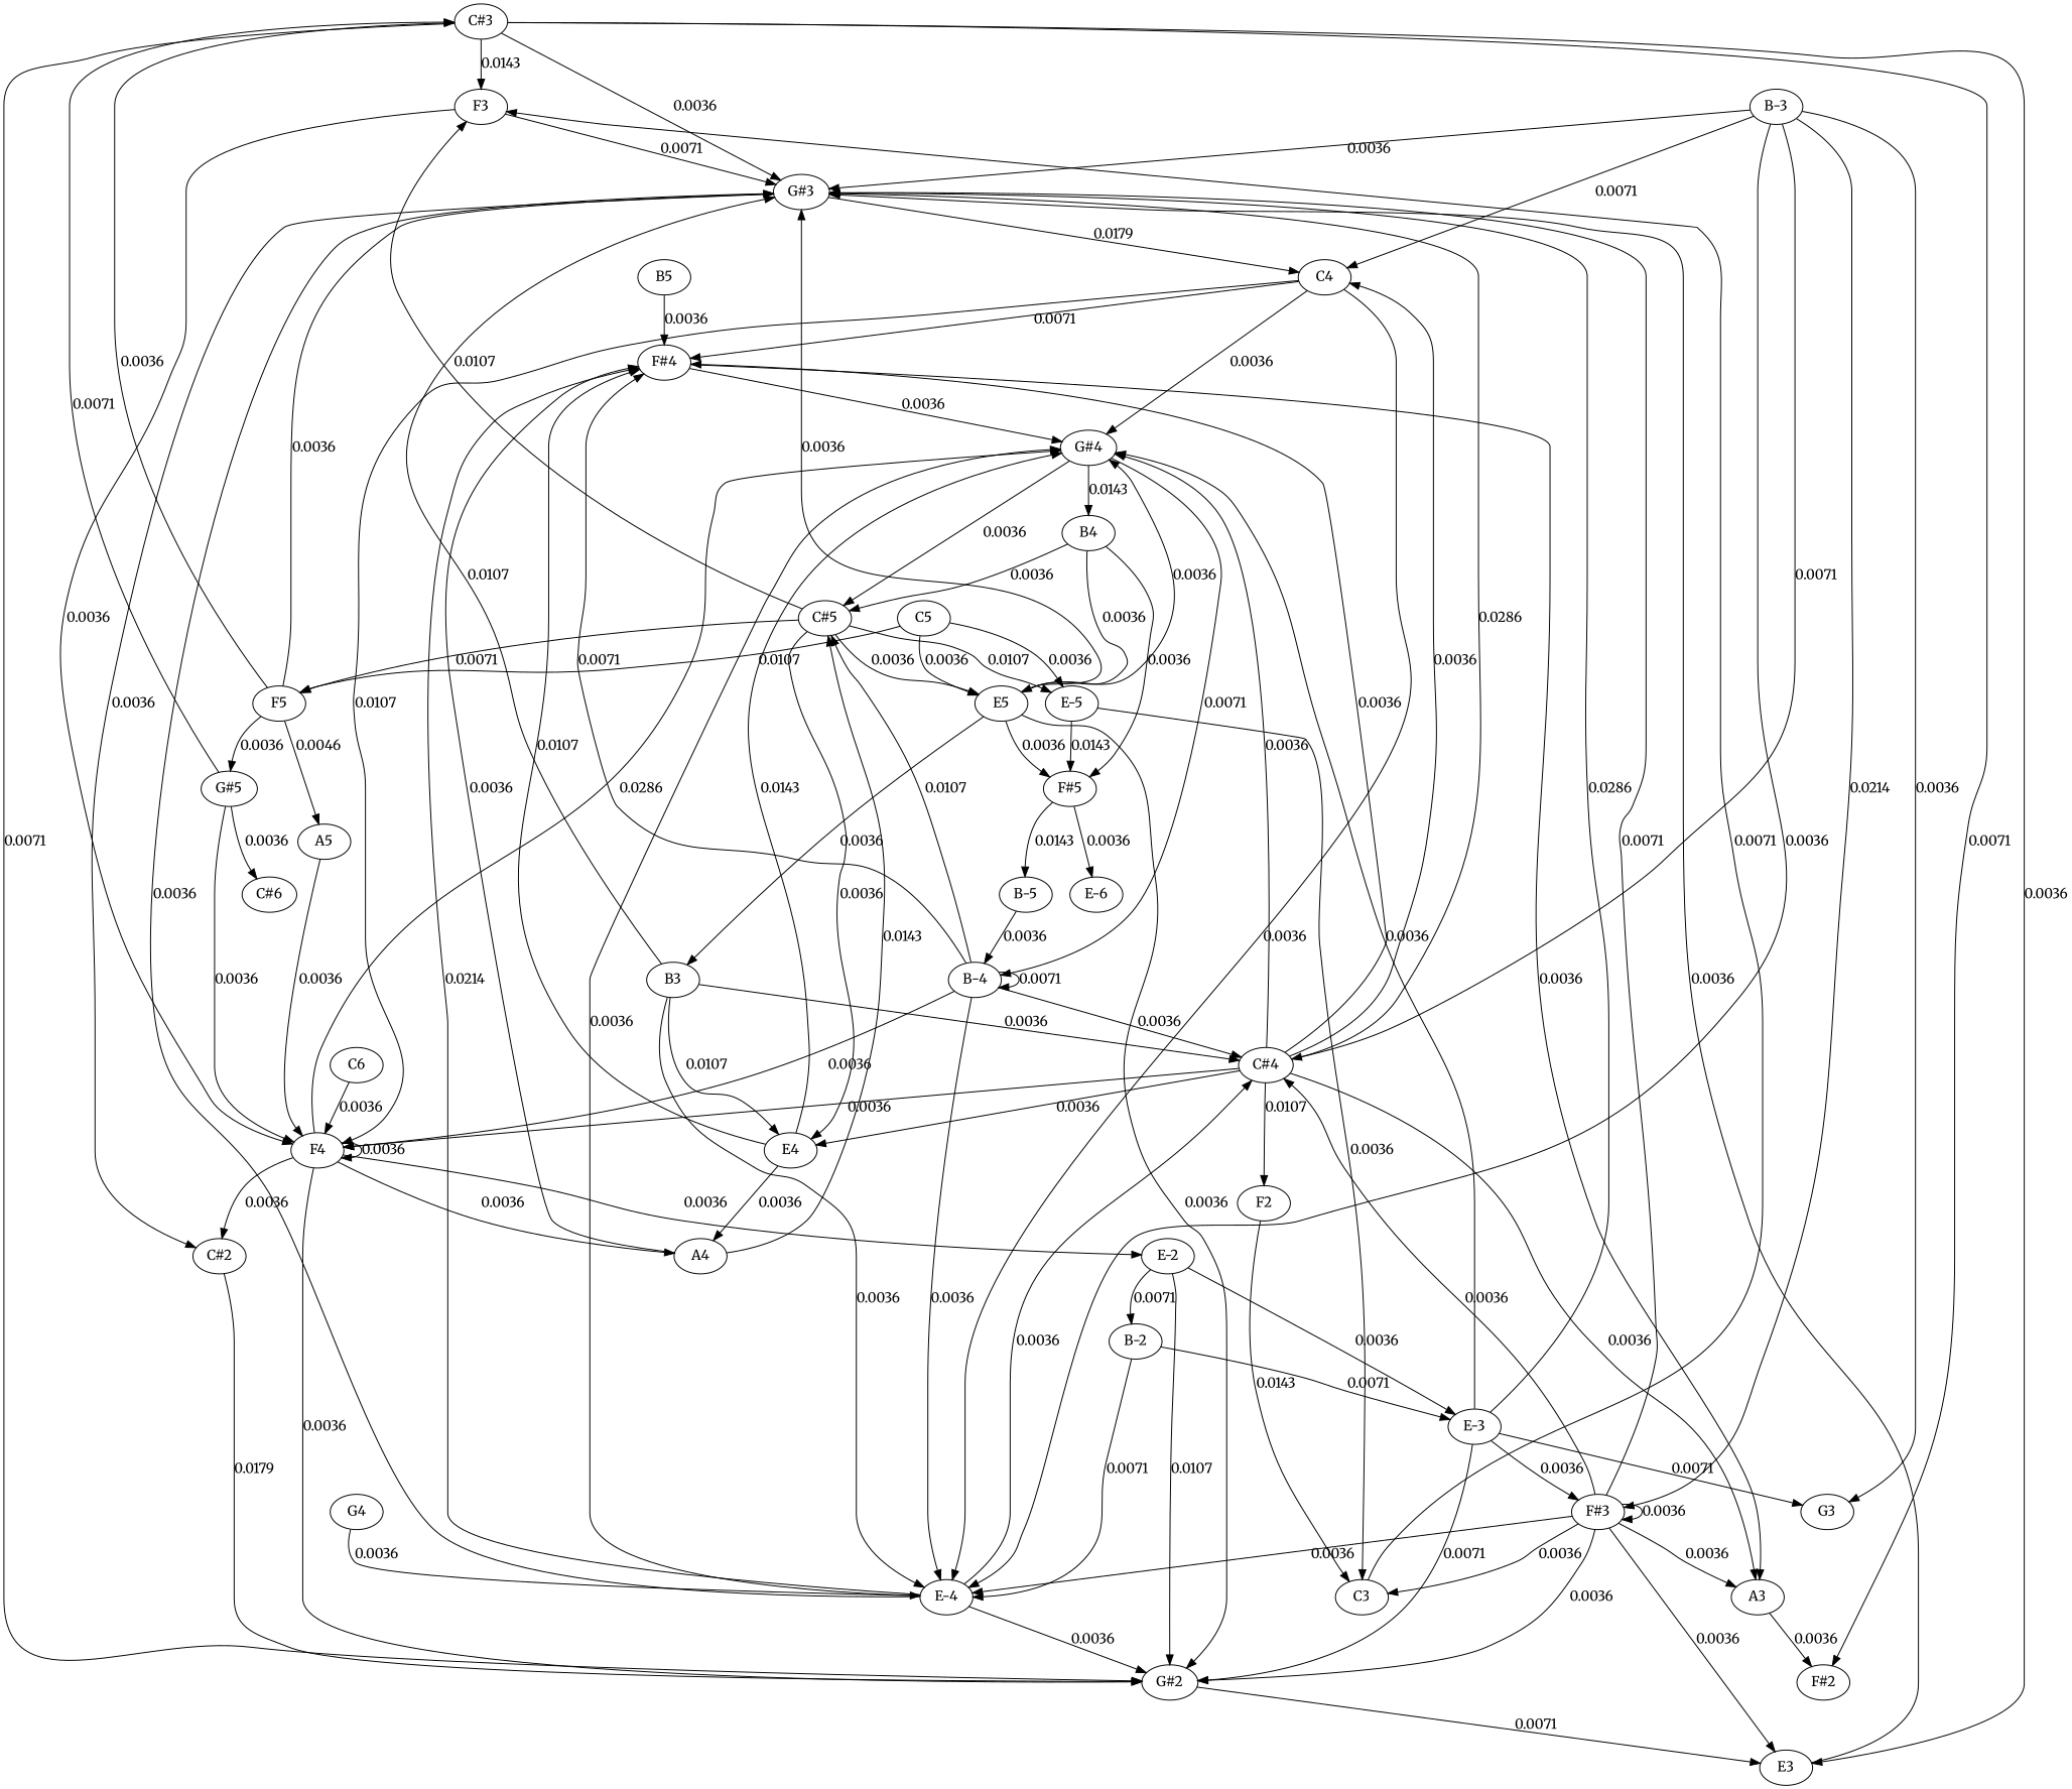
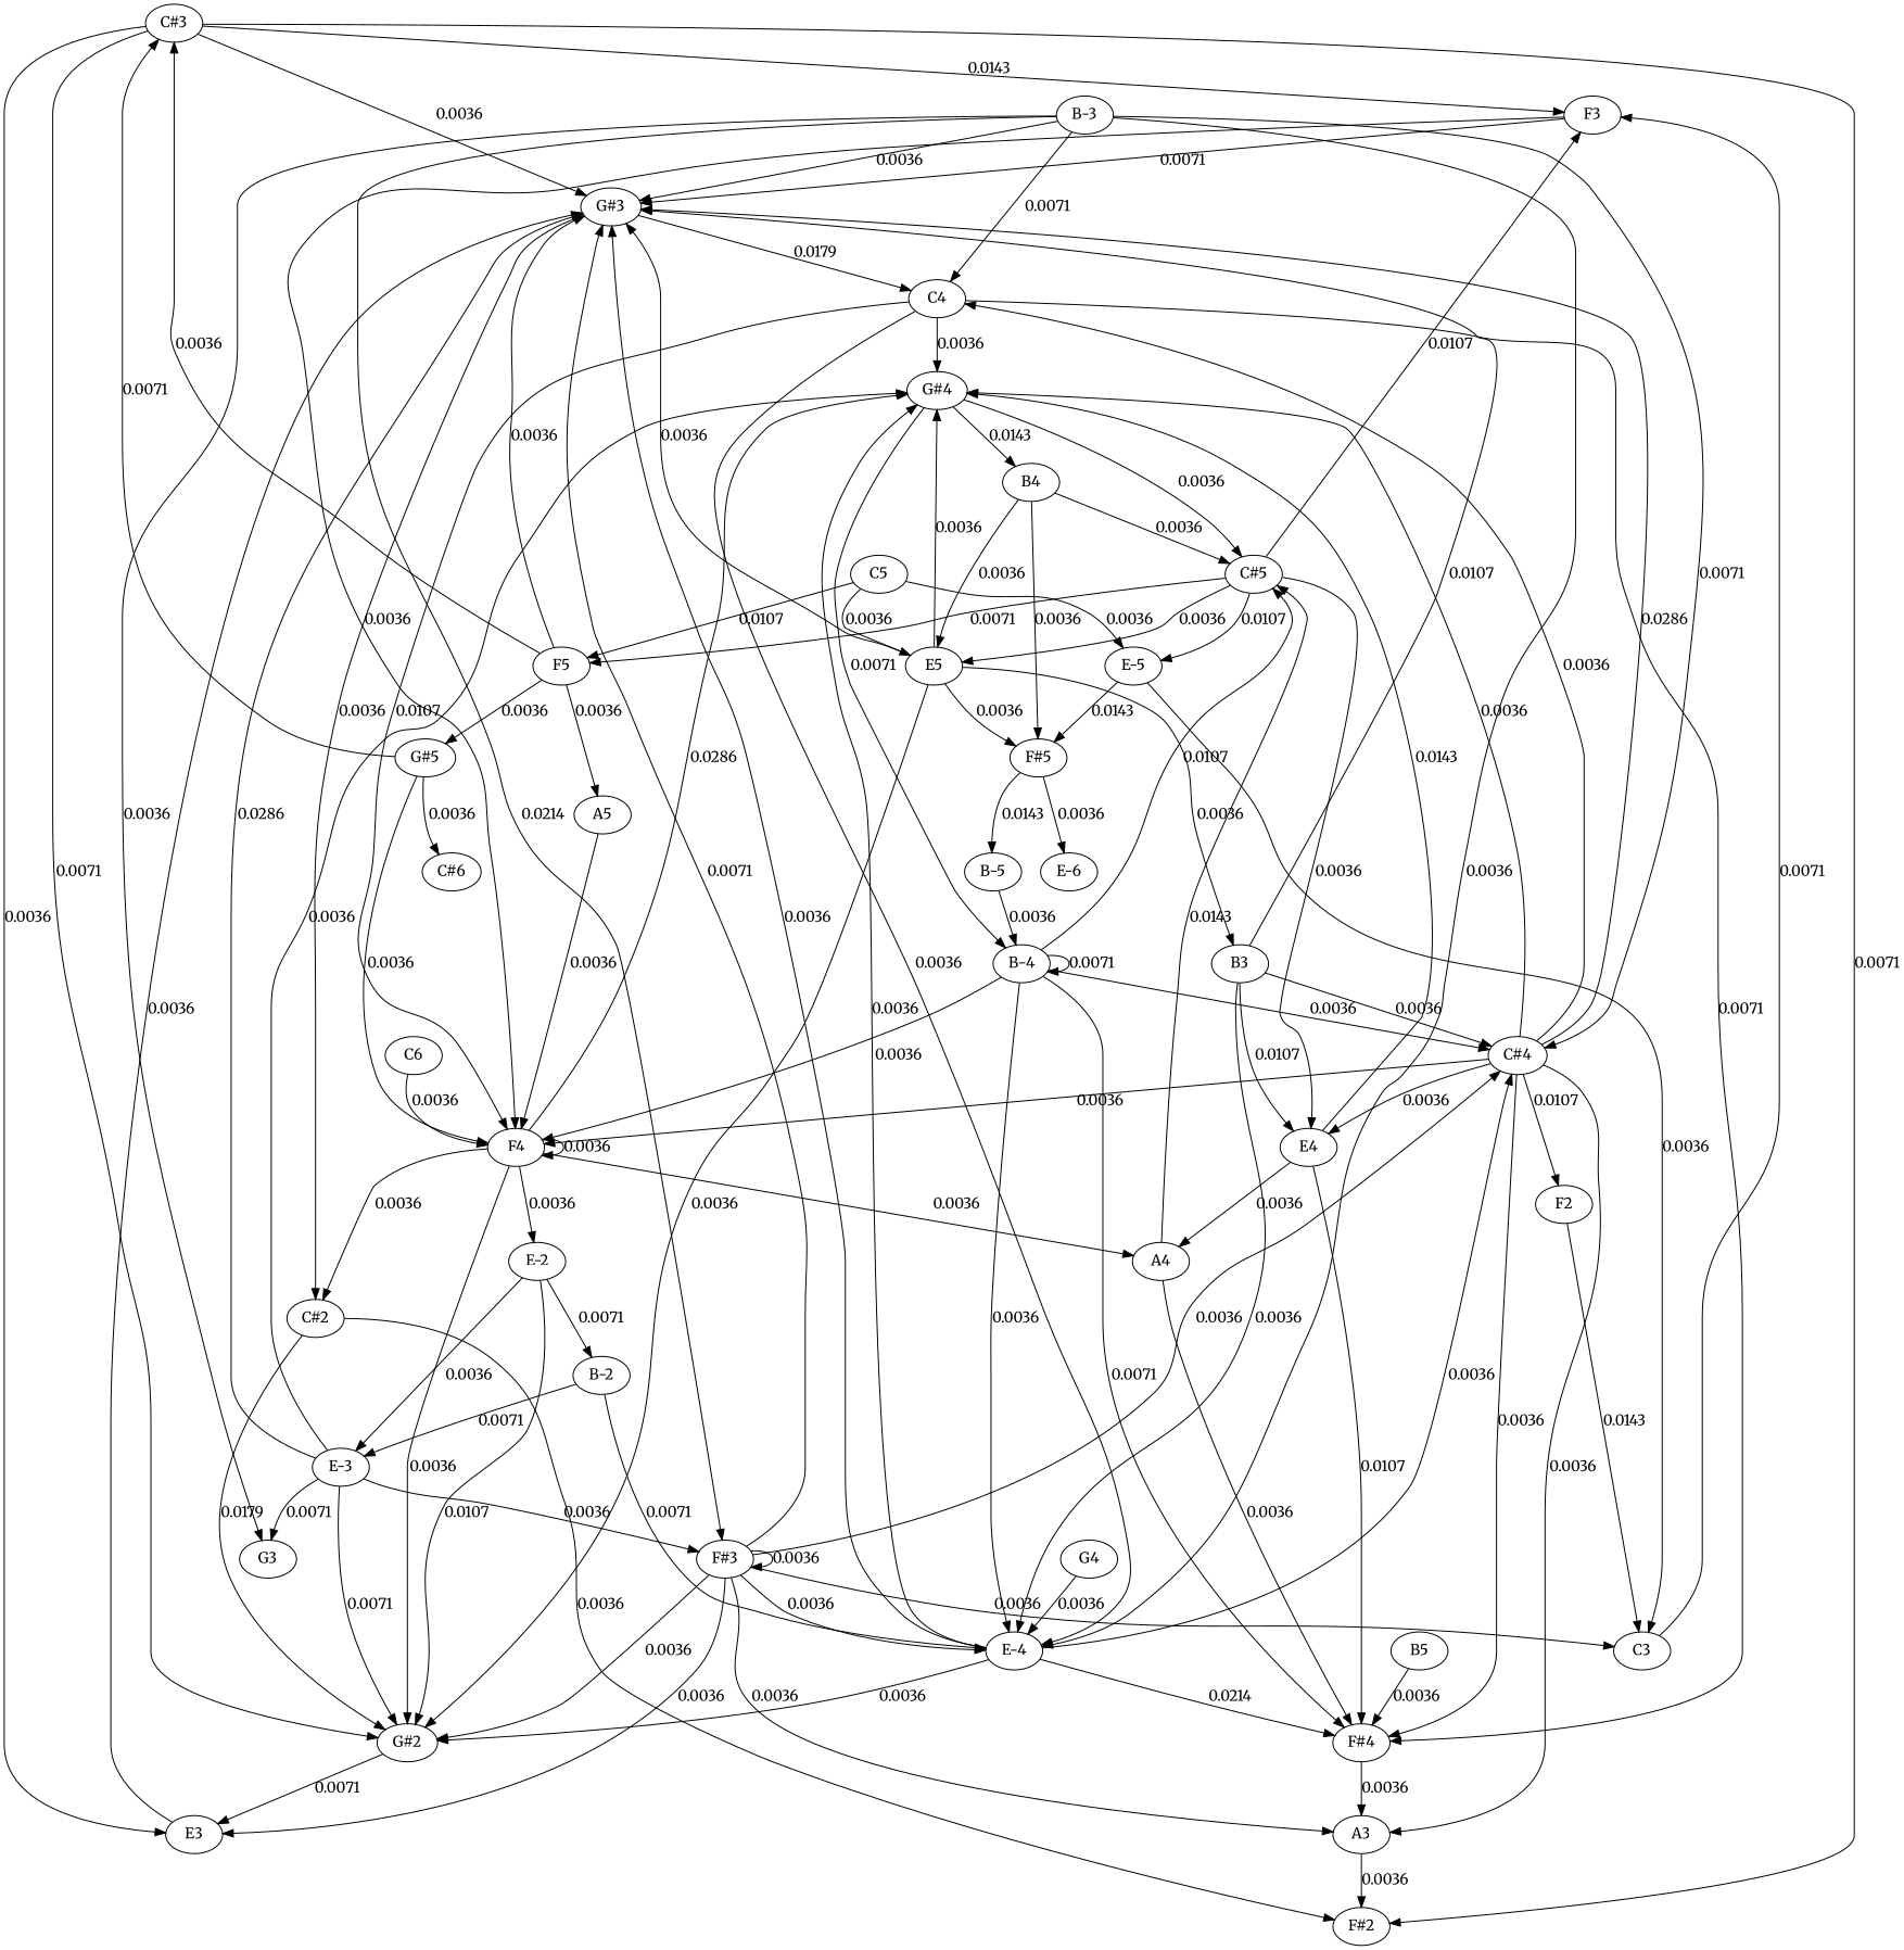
  strict graph {
    fontname=Merriweather
    node [fontname=Merriweather]
    edge [arrowtype=normal dir=forward fontname=Merriweather]
    A3 [height=0.5 width=0.75]
    "F#2" [height=0.5 width=0.75]
    A4 [height=0.5 width=0.75]
    "C#5" [height=0.5 width=0.75187]
    "F#4" [height=0.5 width=0.75]
    "E-5" [height=0.5 width=0.75]
    E5 [height=0.5 width=0.75]
    E4 [height=0.5 width=0.75]
    F3 [height=0.5 width=0.75]
    F5 [height=0.5 width=0.75]
    "G#4" [height=0.5 width=0.75927]
    C3 [height=0.5 width=0.75]
    "F#5" [height=0.5 width=0.75]
    "G#3" [height=0.5 width=0.75927]
    "G#2" [height=0.5 width=0.75927]
    B3 [height=0.5 width=0.75]
    F4 [height=0.5 width=0.75]
    A5 [height=0.5 width=0.75]
    "C#3" [height=0.5 width=0.75187]
    "G#5" [height=0.5 width=0.75927]
    "B-4" [height=0.5 width=0.75]
    B4 [height=0.5 width=0.75]
    "B-5" [height=0.5 width=0.75]
    "E-6" [height=0.5 width=0.75]
    "C#2" [height=0.5 width=0.75187]
    C4 [height=0.5 width=0.75]
    E3 [height=0.5 width=0.75]
    "E-4" [height=0.5 width=0.75]
    "C#4" [height=0.5 width=0.75187]
    "E-2" [height=0.5 width=0.75]
    "C#6" [height=0.5 width=0.75187]
    C5 [height=0.5 width=0.75]
    F2 [height=0.5 width=0.75]
    "B-2" [height=0.5 width=0.75]
    "E-3" [height=0.5 width=0.75]
    G3 [height=0.5 width=0.75]
    "F#3" [height=0.5 width=0.75]
    "B-3" [height=0.5 width=0.75]
    B5 [height=0.5 width=0.75]
    C6 [height=0.5 width=0.75]
    G4 [height=0.5 width=0.75]
    A3 -- "F#2" [label=0.0036]
    A4 -- "C#5" [label=0.0143]
    A4 -- "F#4" [label=0.0036]
    "C#5" -- "E-5" [label=0.0107]
    "C#5" -- E5 [label=0.0036]
    "C#5" -- E4 [label=0.0036]
    "C#5" -- F3 [label=0.0107]
    "C#5" -- F5 [label=0.0071]
    "F#4" -- A3 [label=0.0036]
-   "F#4" -- "G#4" [label=0.0036]
    "E-5" -- C3 [label=0.0036]
    "E-5" -- "F#5" [label=0.0143]
    E5 -- "G#4" [label=0.0036]
    E5 -- "F#5" [label=0.0036]
    E5 -- "G#3" [label=0.0036]
    E5 -- "G#2" [label=0.0036]
    E5 -- B3 [label=0.0036]
    E4 -- A4 [label=0.0036]
    E4 -- "F#4" [label=0.0107]
    E4 -- "G#4" [label=0.0143]
    F3 -- "G#3" [label=0.0071]
    F3 -- F4 [label=0.0036]
    F5 -- "G#3" [label=0.0036]
-   F5 -- A5 [label=0.0046]
+   F5 -- A5 [label=0.0036]
    F5 -- "C#3" [label=0.0036]
    F5 -- "G#5" [label=0.0036]
    "G#4" -- "C#5" [label=0.0036]
    "G#4" -- "B-4" [label=0.0071]
    "G#4" -- B4 [label=0.0143]
    C3 -- F3 [label=0.0071]
    "F#5" -- "B-5" [label=0.0143]
    "F#5" -- "E-6" [label=0.0036]
    "G#3" -- "C#2" [label=0.0036]
    "G#3" -- C4 [label=0.0179]
    "G#2" -- E3 [label=0.0071]
    B3 -- E4 [label=0.0107]
    B3 -- "G#3" [label=0.0107]
    B3 -- "E-4" [label=0.0036]
    B3 -- "C#4" [label=0.0036]
    F4 -- A4 [label=0.0036]
    F4 -- "G#4" [label=0.0286]
    F4 -- "G#2" [label=0.0036]
    F4 -- F4 [label=0.0036]
    F4 -- "C#2" [label=0.0036]
    F4 -- "E-2" [label=0.0036]
    A5 -- F4 [label=0.0036]
    "C#3" -- "F#2" [label=0.0071]
    "C#3" -- F3 [label=0.0143]
    "C#3" -- "G#3" [label=0.0036]
    "C#3" -- "G#2" [label=0.0071]
    "C#3" -- E3 [label=0.0036]
    "G#5" -- F4 [label=0.0036]
    "G#5" -- "C#3" [label=0.0071]
    "G#5" -- "C#6" [label=0.0036]
    "B-4" -- "C#5" [label=0.0107]
    "B-4" -- "F#4" [label=0.0071]
    "B-4" -- F4 [label=0.0036]
    "B-4" -- "B-4" [label=0.0071]
    "B-4" -- "E-4" [label=0.0036]
    "B-4" -- "C#4" [label=0.0036]
    B4 -- "C#5" [label=0.0036]
    B4 -- E5 [label=0.0036]
    B4 -- "F#5" [label=0.0036]
    "B-5" -- "B-4" [label=0.0036]
+   "C#2" -- "F#2" [label=0.0036]
    "C#2" -- "G#2" [label=0.0179]
    C4 -- "F#4" [label=0.0071]
    C4 -- "G#4" [label=0.0036]
    C4 -- F4 [label=0.0107]
    C4 -- "E-4" [label=0.0036]
    E3 -- "G#3" [label=0.0036]
    "E-4" -- "F#4" [label=0.0214]
    "E-4" -- "G#4" [label=0.0036]
    "E-4" -- "G#3" [label=0.0036]
    "E-4" -- "G#2" [label=0.0036]
    "E-4" -- "C#4" [label=0.0036]
    "C#4" -- A3 [label=0.0036]
    "C#4" -- "F#4" [label=0.0036]
    "C#4" -- E4 [label=0.0036]
    "C#4" -- "G#4" [label=0.0036]
    "C#4" -- "G#3" [label=0.0286]
    "C#4" -- F4 [label=0.0036]
    "C#4" -- C4 [label=0.0036]
    "C#4" -- F2 [label=0.0107]
    "E-2" -- "G#2" [label=0.0107]
    "E-2" -- "B-2" [label=0.0071]
    "E-2" -- "E-3" [label=0.0036]
    C5 -- "E-5" [label=0.0036]
    C5 -- E5 [label=0.0036]
    C5 -- F5 [label=0.0107]
    F2 -- C3 [label=0.0143]
    "B-2" -- "E-4" [label=0.0071]
    "B-2" -- "E-3" [label=0.0071]
    "E-3" -- "G#4" [label=0.0036]
    "E-3" -- "G#3" [label=0.0286]
    "E-3" -- "G#2" [label=0.0071]
    "E-3" -- G3 [label=0.0071]
    "E-3" -- "F#3" [label=0.0036]
    "F#3" -- A3 [label=0.0036]
    "F#3" -- C3 [label=0.0036]
    "F#3" -- "G#3" [label=0.0071]
    "F#3" -- "G#2" [label=0.0036]
    "F#3" -- E3 [label=0.0036]
    "F#3" -- "E-4" [label=0.0036]
    "F#3" -- "C#4" [label=0.0036]
    "F#3" -- "F#3" [label=0.0036]
    "B-3" -- "G#3" [label=0.0036]
    "B-3" -- C4 [label=0.0071]
    "B-3" -- "E-4" [label=0.0036]
    "B-3" -- "C#4" [label=0.0071]
    "B-3" -- G3 [label=0.0036]
    "B-3" -- "F#3" [label=0.0214]
    B5 -- "F#4" [label=0.0036]
    C6 -- F4 [label=0.0036]
    G4 -- "E-4" [label=0.0036]
  }
